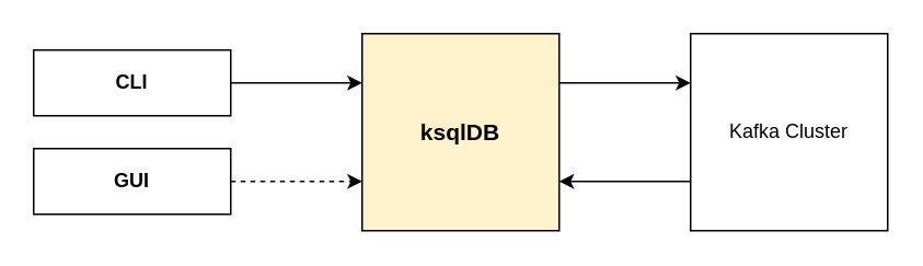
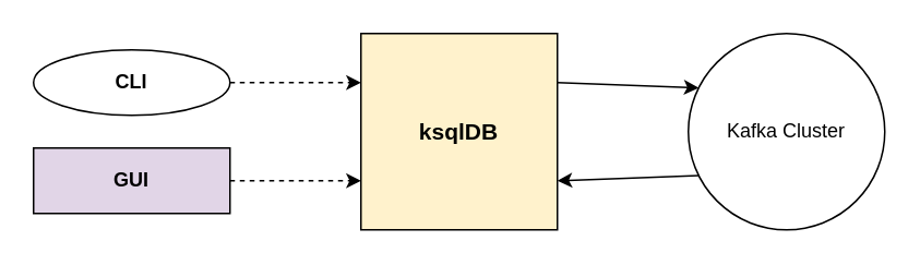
  <mxCell id="0" />
  <mxCell id="1" parent="0" />
  <mxCell id="2" value="&lt;b&gt;&lt;font style=&quot;font-size: 14px&quot;&gt;ksqlDB&lt;/font&gt;&lt;/b&gt;" style="rounded=0;whiteSpace=wrap;html=1;fillColor=#fff2cc;" vertex="1" parent="1"><mxGeometry x="220" y="20" width="120" height="120" as="geometry" /></mxCell>
- <mxCell id="3" value="&lt;b&gt;CLI&lt;/b&gt;" style="rounded=0;whiteSpace=wrap;html=1;" vertex="1" parent="1"><mxGeometry x="20" y="30" width="120" height="40" as="geometry" /></mxCell>
- <mxCell id="4" value="&lt;b&gt;GUI&lt;/b&gt;" style="rounded=0;whiteSpace=wrap;html=1;" vertex="1" parent="1"><mxGeometry x="20" y="90" width="120" height="40" as="geometry" /></mxCell>
- <mxCell id="5" value="Kafka Cluster" style="rounded=0;whiteSpace=wrap;html=1;" vertex="1" parent="1"><mxGeometry x="420" y="20" width="120" height="120" as="geometry" /></mxCell>
+ <mxCell id="3" value="&lt;b&gt;CLI&lt;/b&gt;" style="ellipse;whiteSpace=wrap;html=1;" vertex="1" parent="1"><mxGeometry x="20" y="30" width="120" height="40" as="geometry" /></mxCell>
+ <mxCell id="4" value="&lt;b&gt;GUI&lt;/b&gt;" style="rounded=0;whiteSpace=wrap;html=1;fillColor=#e1d5e7;" vertex="1" parent="1"><mxGeometry x="20" y="90" width="120" height="40" as="geometry" /></mxCell>
+ <mxCell id="5" value="Kafka Cluster" style="ellipse;whiteSpace=wrap;html=1;" vertex="1" parent="1"><mxGeometry x="420" y="20" width="120" height="120" as="geometry" /></mxCell>
  <mxCell id="6" value="" style="endArrow=classic;html=1;exitX=1;exitY=0.5;exitDx=0;exitDy=0;entryX=0;entryY=0.75;entryDx=0;entryDy=0;dashed=1;" edge="1" parent="1" source="4" target="2"><mxGeometry width="50" height="50" relative="1" as="geometry"><mxPoint x="290" y="-30" as="sourcePoint" /><mxPoint x="340" y="-80" as="targetPoint" /></mxGeometry></mxCell>
- <mxCell id="7" value="" style="endArrow=classic;html=1;exitX=1;exitY=0.5;exitDx=0;exitDy=0;entryX=0;entryY=0.25;entryDx=0;entryDy=0;" edge="1" parent="1" source="3" target="2"><mxGeometry width="50" height="50" relative="1" as="geometry"><mxPoint x="290" y="-30" as="sourcePoint" /><mxPoint x="340" y="-80" as="targetPoint" /></mxGeometry></mxCell>
+ <mxCell id="7" value="" style="endArrow=classic;html=1;exitX=1;exitY=0.5;exitDx=0;exitDy=0;entryX=0;entryY=0.25;entryDx=0;entryDy=0;dashed=1;" edge="1" parent="1" source="3" target="2"><mxGeometry width="50" height="50" relative="1" as="geometry"><mxPoint x="290" y="-30" as="sourcePoint" /><mxPoint x="340" y="-80" as="targetPoint" /></mxGeometry></mxCell>
  <mxCell id="8" value="" style="endArrow=classic;html=1;exitX=1;exitY=0.25;exitDx=0;exitDy=0;entryX=0;entryY=0.25;entryDx=0;entryDy=0;" edge="1" parent="1" source="2" target="5"><mxGeometry width="50" height="50" relative="1" as="geometry"><mxPoint x="290" y="-30" as="sourcePoint" /><mxPoint x="340" y="-80" as="targetPoint" /></mxGeometry></mxCell>
  <mxCell id="9" value="" style="endArrow=classic;html=1;exitX=0;exitY=0.75;exitDx=0;exitDy=0;entryX=1;entryY=0.75;entryDx=0;entryDy=0;" edge="1" parent="1" source="5" target="2"><mxGeometry width="50" height="50" relative="1" as="geometry"><mxPoint x="290" y="-30" as="sourcePoint" /><mxPoint x="340" y="-80" as="targetPoint" /></mxGeometry></mxCell>
